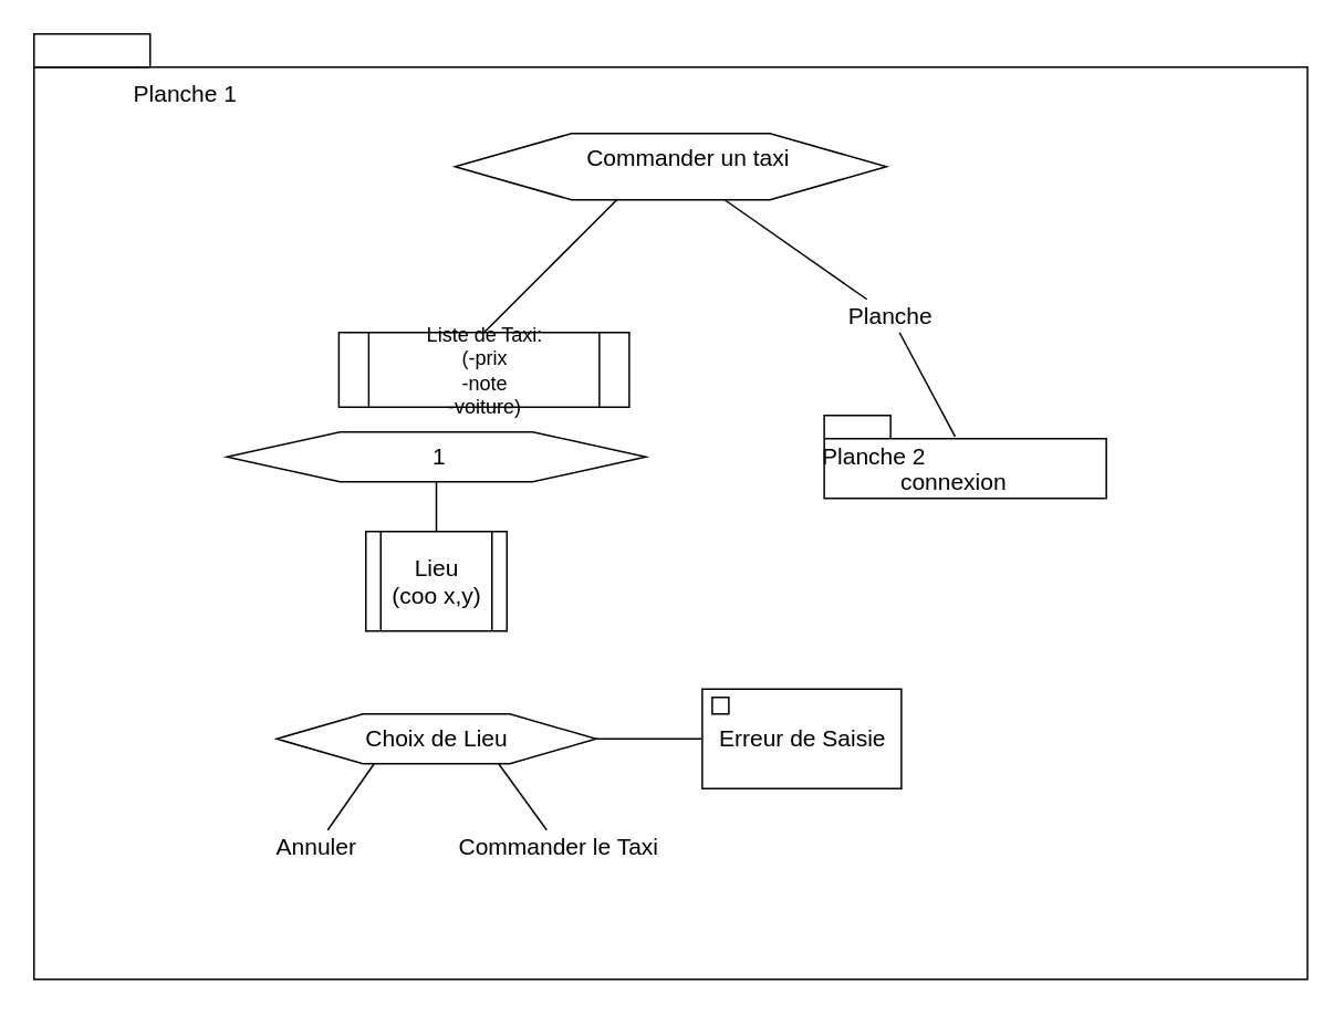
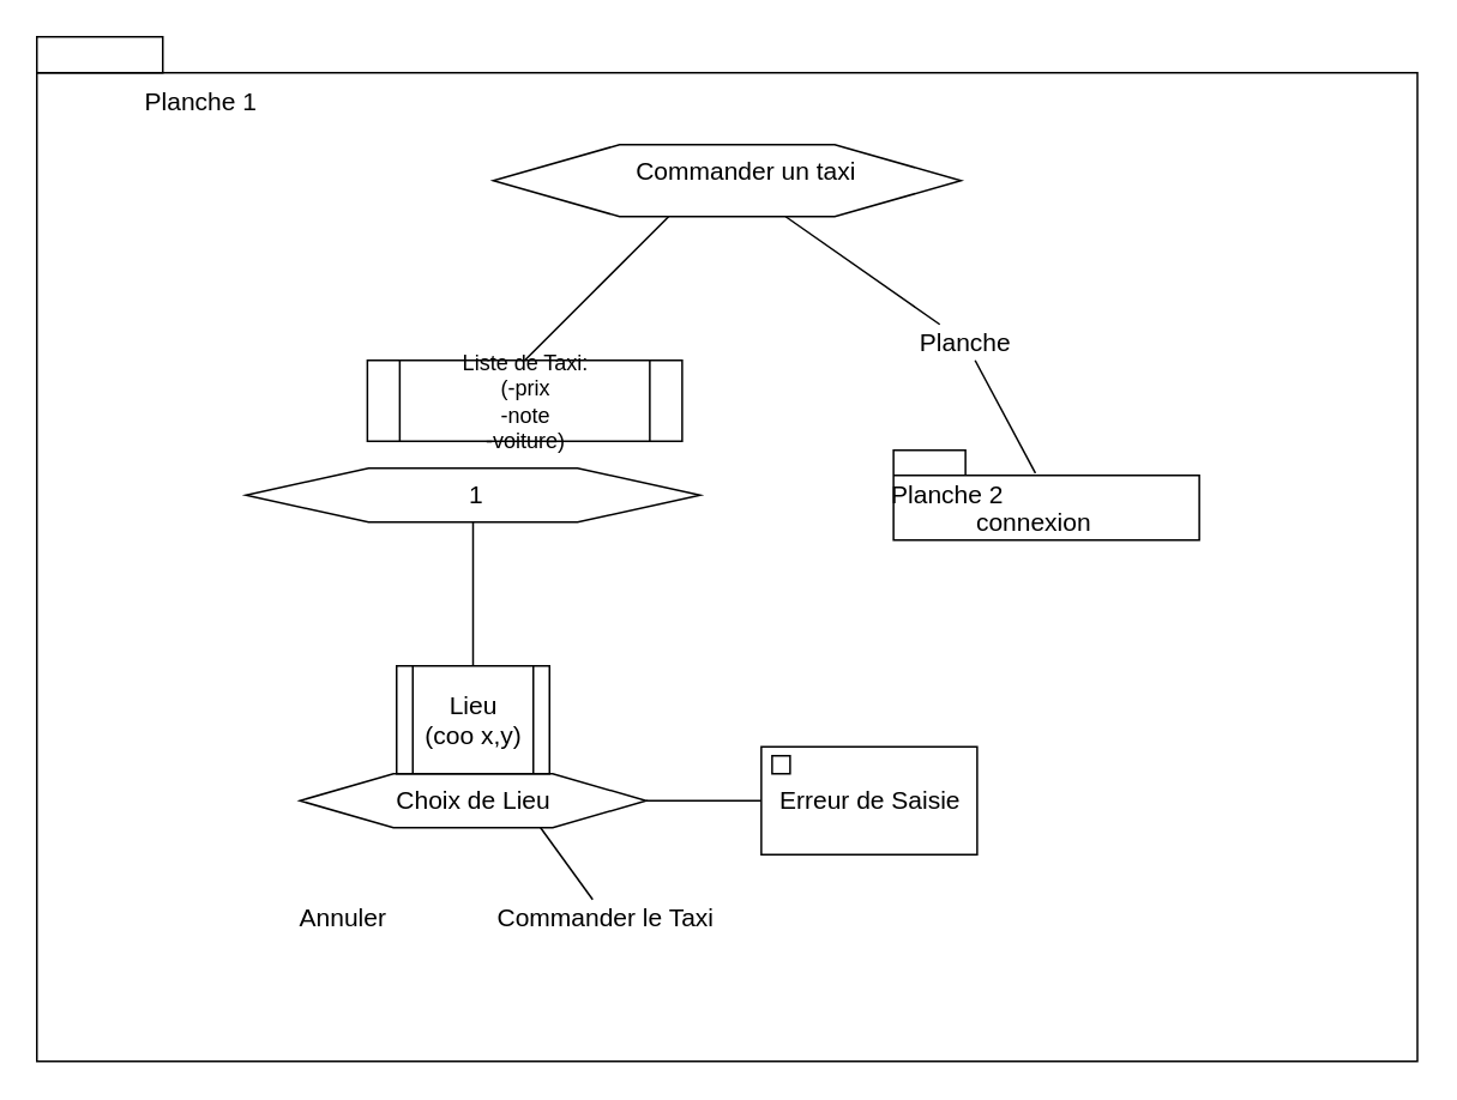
  <mxCell id="0" />
  <mxCell id="1" parent="0" />
  <mxCell id="2" value="Liste de Taxi:&lt;br&gt;(-prix&lt;br&gt;-note&lt;br&gt;-voiture)" style="shape=process;whiteSpace=wrap;html=1;backgroundOutline=1;" vertex="1" parent="1"><mxGeometry x="203.75" y="200" width="175" height="45" as="geometry" /></mxCell>
  <mxCell id="3" value="" style="verticalLabelPosition=bottom;verticalAlign=top;html=1;shape=hexagon;perimeter=hexagonPerimeter2;arcSize=6;size=0.27;" vertex="1" parent="1"><mxGeometry x="136.25" y="260" width="252.5" height="30" as="geometry" /></mxCell>
  <mxCell id="4" value="1" style="text;strokeColor=none;fillColor=none;html=1;fontSize=14;fontStyle=0;verticalAlign=middle;align=center;labelBackgroundColor=none;" vertex="1" parent="1"><mxGeometry x="166.25" y="265" width="195" height="20" as="geometry" /></mxCell>
  <mxCell id="5" value="" style="verticalLabelPosition=bottom;verticalAlign=top;html=1;shape=hexagon;perimeter=hexagonPerimeter2;arcSize=6;size=0.27;labelBackgroundColor=none;fontSize=14;" vertex="1" parent="1"><mxGeometry x="166.25" y="430" width="192.5" height="30" as="geometry" /></mxCell>
  <mxCell id="6" value="Choix de Lieu" style="text;html=1;strokeColor=none;fillColor=none;align=center;verticalAlign=middle;whiteSpace=wrap;rounded=0;labelBackgroundColor=none;fontSize=14;" vertex="1" parent="1"><mxGeometry x="187.5" y="430" width="150" height="30" as="geometry" /></mxCell>
- <mxCell id="7" value="Lieu&lt;br&gt;(coo x,y)" style="shape=process;whiteSpace=wrap;html=1;backgroundOutline=1;labelBackgroundColor=none;fontSize=14;" vertex="1" parent="1"><mxGeometry x="220" y="320" width="85" height="60" as="geometry" /></mxCell>
+ <mxCell id="7" value="Lieu&lt;br&gt;(coo x,y)" style="shape=process;whiteSpace=wrap;html=1;backgroundOutline=1;labelBackgroundColor=none;fontSize=14;" vertex="1" parent="1"><mxGeometry x="220" y="370" width="85" height="60" as="geometry" /></mxCell>
  <mxCell id="8" value="" style="endArrow=none;html=1;fontSize=14;entryX=0.5;entryY=1;entryDx=0;entryDy=0;exitX=0.5;exitY=0;exitDx=0;exitDy=0;" edge="1" parent="1" source="7" target="3"><mxGeometry width="50" height="50" relative="1" as="geometry"><mxPoint x="468.75" y="420" as="sourcePoint" /><mxPoint x="518.75" y="370" as="targetPoint" /></mxGeometry></mxCell>
- <mxCell id="9" value="" style="endArrow=none;html=1;fontSize=14;entryX=0.25;entryY=1;entryDx=0;entryDy=0;" edge="1" parent="1" source="10" target="6"><mxGeometry width="50" height="50" relative="1" as="geometry"><mxPoint x="208.75" y="500" as="sourcePoint" /><mxPoint x="518.75" y="370" as="targetPoint" /></mxGeometry></mxCell>
  <mxCell id="10" value="Annuler" style="text;html=1;align=center;verticalAlign=middle;resizable=0;points=[];autosize=1;fontSize=14;" vertex="1" parent="1"><mxGeometry x="160" y="500" width="60" height="20" as="geometry" /></mxCell>
  <mxCell id="11" value="Commander le Taxi" style="text;html=1;align=center;verticalAlign=middle;resizable=0;points=[];autosize=1;fontSize=14;" vertex="1" parent="1"><mxGeometry x="266.25" y="500" width="140" height="20" as="geometry" /></mxCell>
  <mxCell id="12" value="" style="endArrow=none;html=1;fontSize=14;exitX=0.75;exitY=1;exitDx=0;exitDy=0;" edge="1" parent="1" source="6" target="11"><mxGeometry width="50" height="50" relative="1" as="geometry"><mxPoint x="468.75" y="420" as="sourcePoint" /><mxPoint x="518.75" y="370" as="targetPoint" /></mxGeometry></mxCell>
  <mxCell id="13" value="" style="endArrow=none;html=1;fontSize=14;exitX=1;exitY=0.5;exitDx=0;exitDy=0;" edge="1" parent="1" source="5" target="14"><mxGeometry width="50" height="50" relative="1" as="geometry"><mxPoint x="468.75" y="420" as="sourcePoint" /><mxPoint x="468.75" y="445" as="targetPoint" /></mxGeometry></mxCell>
  <mxCell id="14" value="" style="verticalLabelPosition=bottom;verticalAlign=top;html=1;shape=mxgraph.basic.rect;fillColor2=none;strokeWidth=1;size=20;indent=5;" vertex="1" parent="1"><mxGeometry x="422.75" y="415" width="120" height="60" as="geometry" /></mxCell>
  <mxCell id="15" value="" style="verticalLabelPosition=bottom;verticalAlign=top;html=1;shape=mxgraph.basic.rect;fillColor2=none;strokeWidth=1;size=20;indent=5;labelBackgroundColor=none;fontSize=14;" vertex="1" parent="1"><mxGeometry x="428.75" y="420" width="10" height="10" as="geometry" /></mxCell>
  <mxCell id="16" value="Erreur de Saisie" style="text;html=1;align=center;verticalAlign=middle;resizable=0;points=[];autosize=1;fontSize=14;" vertex="1" parent="1"><mxGeometry x="422.75" y="435" width="120" height="20" as="geometry" /></mxCell>
  <mxCell id="17" value="" style="verticalLabelPosition=bottom;verticalAlign=top;html=1;shape=hexagon;perimeter=hexagonPerimeter2;arcSize=6;size=0.27;labelBackgroundColor=none;fontSize=14;" vertex="1" parent="1"><mxGeometry x="273.75" y="80" width="260" height="40" as="geometry" /></mxCell>
  <mxCell id="18" value="Commander un taxi" style="text;html=1;align=center;verticalAlign=middle;resizable=0;points=[];autosize=1;fontSize=14;" vertex="1" parent="1"><mxGeometry x="343.75" y="85" width="140" height="20" as="geometry" /></mxCell>
  <mxCell id="19" value="Planche 1" style="text;html=1;align=center;verticalAlign=middle;resizable=0;points=[];autosize=1;fontSize=14;" vertex="1" parent="1"><mxGeometry x="71.25" y="46" width="80" height="20" as="geometry" /></mxCell>
  <mxCell id="20" value="" style="verticalLabelPosition=bottom;verticalAlign=top;html=1;shape=mxgraph.basic.rect;fillColor2=none;strokeWidth=1;size=20;indent=5;labelBackgroundColor=none;fontSize=14;fontColor=#000000;textOpacity=0;fillColor=none;" vertex="1" parent="1"><mxGeometry x="20" y="40" width="767.5" height="550" as="geometry" /></mxCell>
  <mxCell id="21" value="" style="endArrow=none;html=1;fontSize=14;fontColor=#000000;entryX=0.375;entryY=1;entryDx=0;entryDy=0;exitX=0.5;exitY=0;exitDx=0;exitDy=0;" edge="1" parent="1" source="2" target="17"><mxGeometry width="50" height="50" relative="1" as="geometry"><mxPoint x="406.25" y="330" as="sourcePoint" /><mxPoint x="456.25" y="280" as="targetPoint" /></mxGeometry></mxCell>
  <mxCell id="22" value="" style="endArrow=none;html=1;fontSize=14;fontColor=#000000;entryX=0.625;entryY=1;entryDx=0;entryDy=0;" edge="1" parent="1" source="23" target="17"><mxGeometry width="50" height="50" relative="1" as="geometry"><mxPoint x="406.25" y="330" as="sourcePoint" /><mxPoint x="456.25" y="280" as="targetPoint" /></mxGeometry></mxCell>
  <mxCell id="23" value="Planche" style="text;html=1;align=center;verticalAlign=middle;resizable=0;points=[];autosize=1;fontSize=14;fontColor=#000000;" vertex="1" parent="1"><mxGeometry x="486.25" y="180" width="100" height="20" as="geometry" /></mxCell>
  <mxCell id="24" value="" style="verticalLabelPosition=bottom;verticalAlign=top;html=1;shape=mxgraph.basic.rect;fillColor2=none;strokeWidth=1;size=20;indent=5;labelBackgroundColor=none;fillColor=none;fontSize=14;fontColor=#000000;" vertex="1" parent="1"><mxGeometry x="20" y="20" width="70" height="20" as="geometry" /></mxCell>
  <mxCell id="25" value="" style="shape=folder;fontStyle=1;spacingTop=10;tabWidth=40;tabHeight=14;tabPosition=left;html=1;labelBackgroundColor=none;fillColor=none;fontSize=14;fontColor=#000000;" vertex="1" parent="1"><mxGeometry x="496.25" y="250" width="170" height="50" as="geometry" /></mxCell>
  <mxCell id="26" value="Planche 2" style="text;html=1;align=center;verticalAlign=middle;resizable=0;points=[];autosize=1;fontSize=14;fontColor=#000000;" vertex="1" parent="1"><mxGeometry x="486.25" y="265" width="80" height="20" as="geometry" /></mxCell>
  <mxCell id="27" value="connexion" style="text;html=1;align=center;verticalAlign=middle;resizable=0;points=[];autosize=1;fontSize=14;fontColor=#000000;" vertex="1" parent="1"><mxGeometry x="533.75" y="280" width="80" height="20" as="geometry" /></mxCell>
  <mxCell id="28" value="" style="endArrow=none;html=1;fontSize=14;fontColor=#000000;exitX=0.464;exitY=0.256;exitDx=0;exitDy=0;exitPerimeter=0;" edge="1" parent="1" source="25" target="23"><mxGeometry width="50" height="50" relative="1" as="geometry"><mxPoint x="406.25" y="370" as="sourcePoint" /><mxPoint x="456.25" y="320" as="targetPoint" /></mxGeometry></mxCell>
